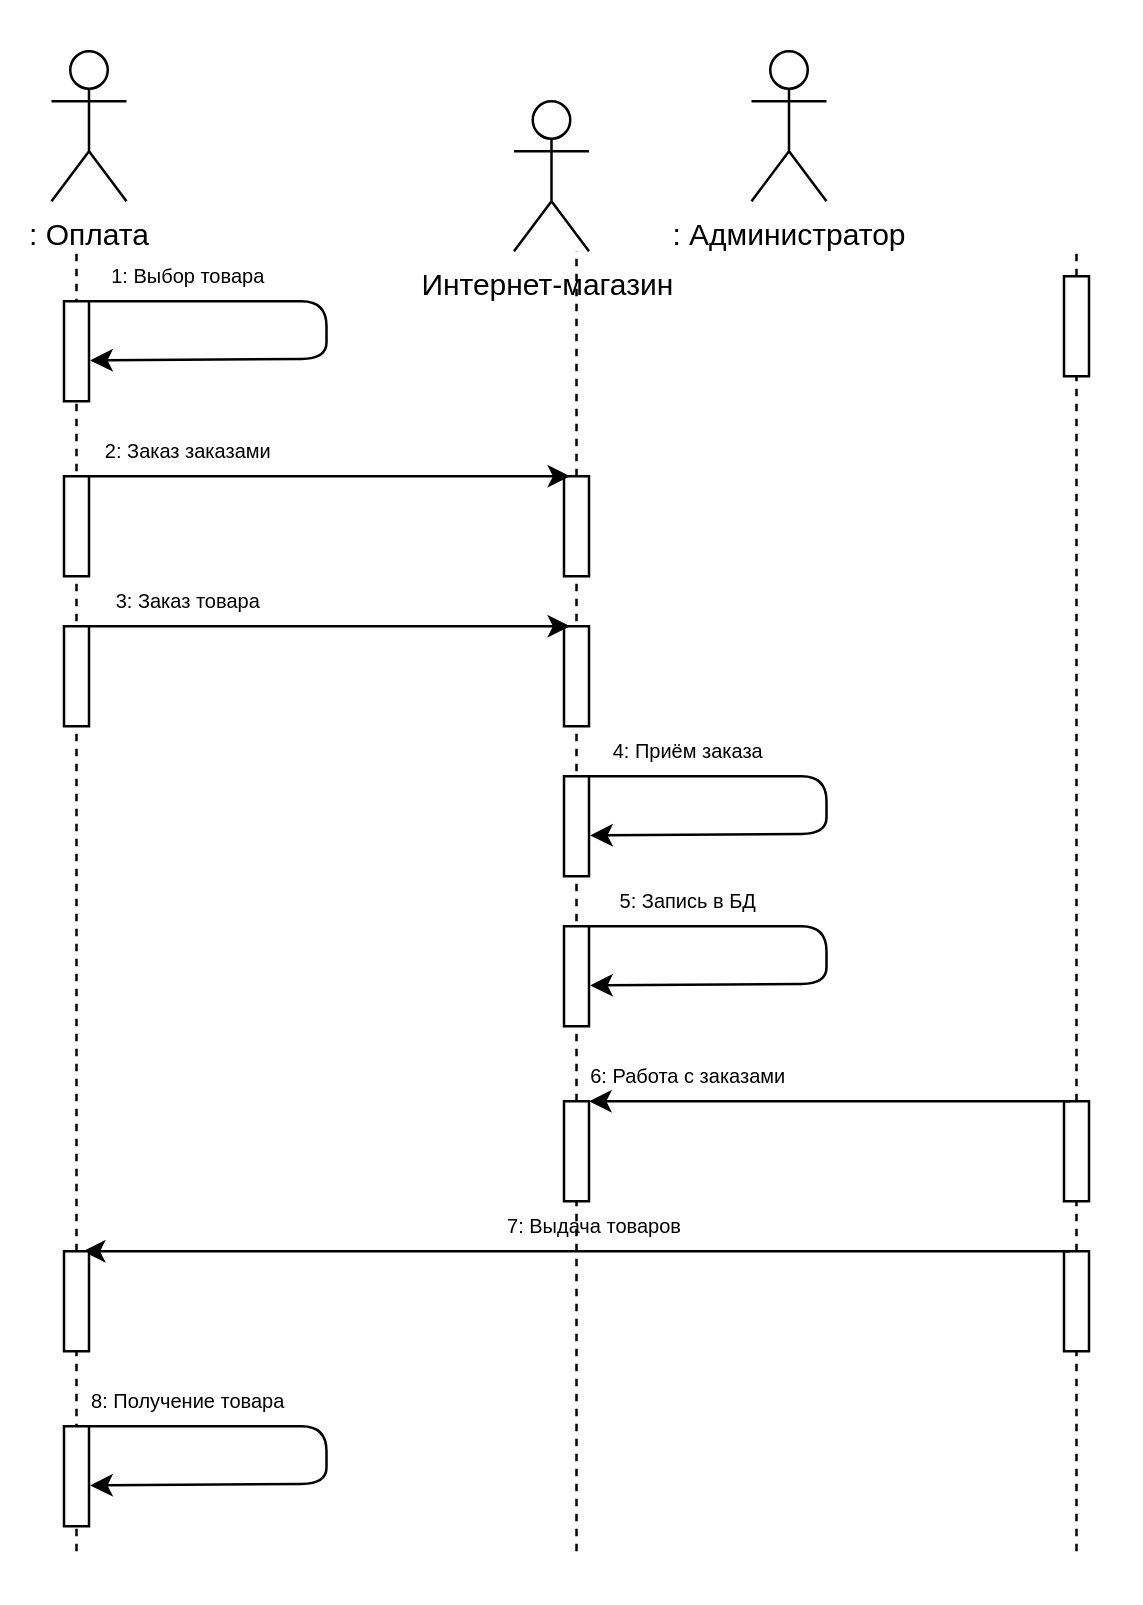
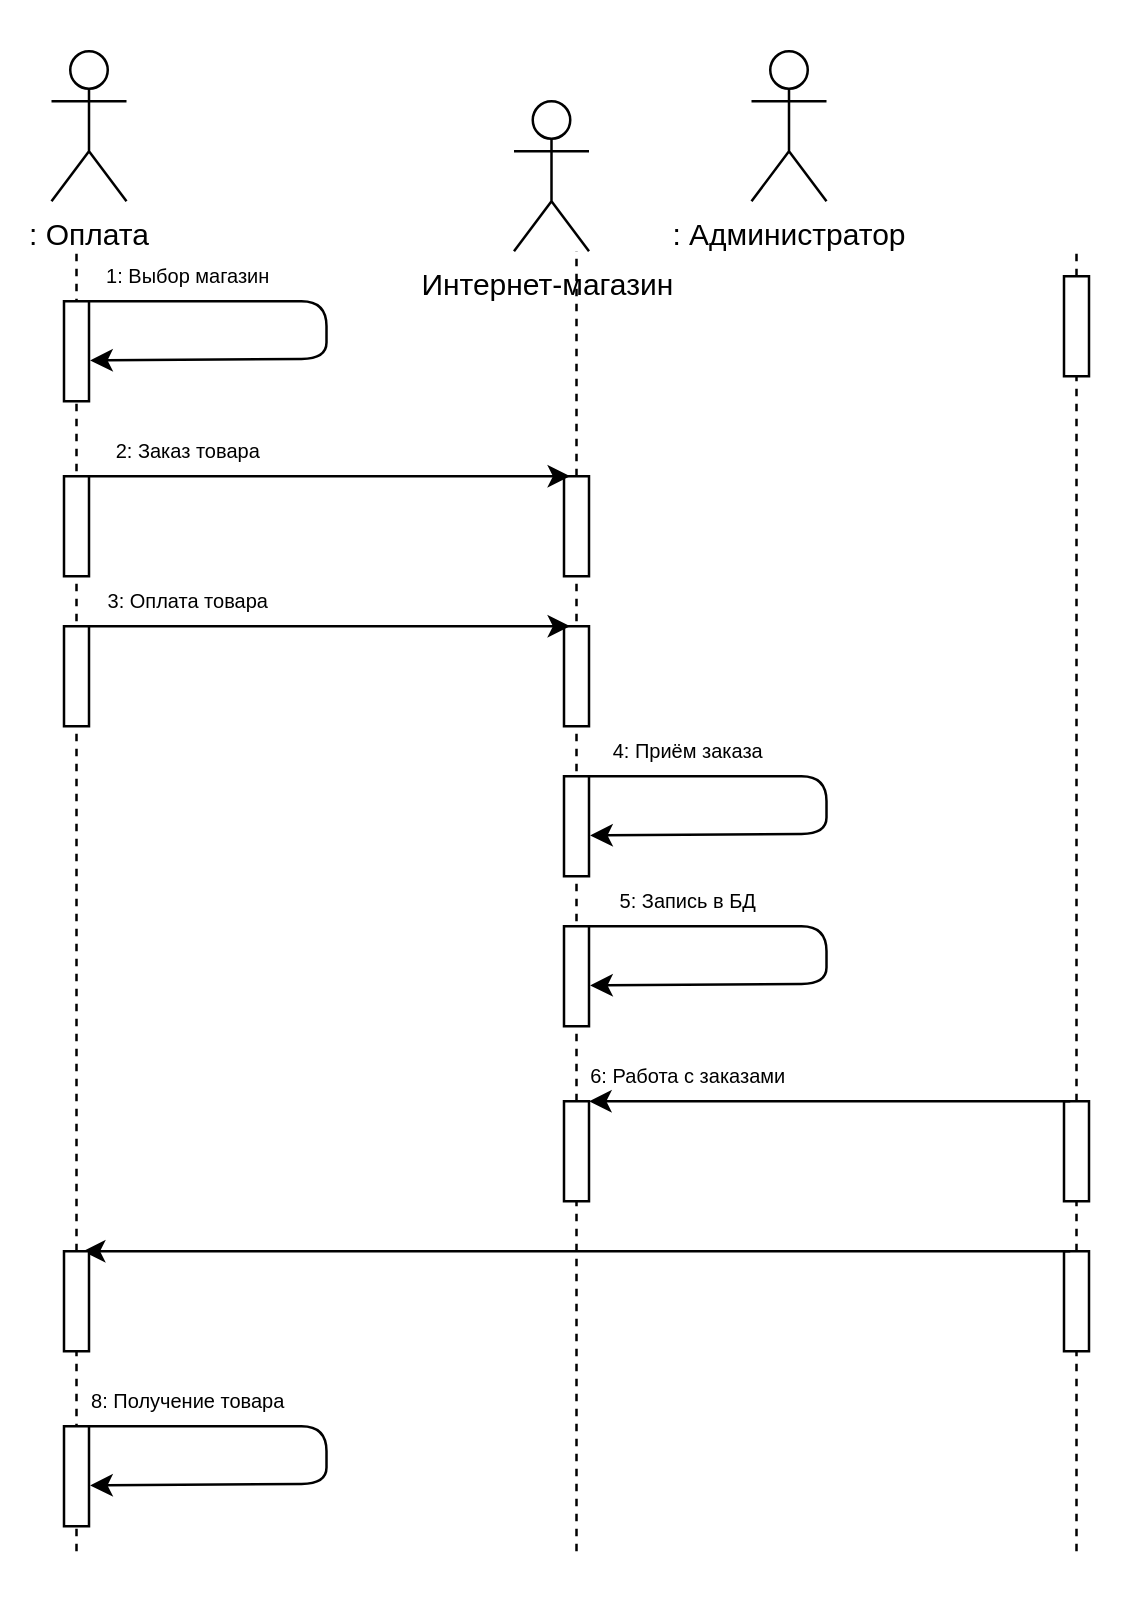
  <mxCell id="0" />
  <mxCell id="1" parent="0" />
  <mxCell id="2" value="" style="endArrow=none;dashed=1;html=1;" edge="1" parent="1" source="35"><mxGeometry width="50" height="50" relative="1" as="geometry"><mxPoint x="30" y="561" as="sourcePoint" /><mxPoint x="30" y="100" as="targetPoint" /></mxGeometry></mxCell>
  <mxCell id="3" value="Интернет-магазин&amp;nbsp;" style="shape=umlActor;verticalLabelPosition=bottom;labelBackgroundColor=#ffffff;verticalAlign=top;html=1;outlineConnect=0;" vertex="1" parent="1"><mxGeometry x="205" y="40" width="30" height="60" as="geometry" /></mxCell>
  <mxCell id="4" value=": Оплата" style="shape=umlActor;verticalLabelPosition=bottom;labelBackgroundColor=#ffffff;verticalAlign=top;html=1;outlineConnect=0;" vertex="1" parent="1"><mxGeometry x="20" y="20" width="30" height="60" as="geometry" /></mxCell>
  <mxCell id="5" value=": Администратор" style="shape=umlActor;verticalLabelPosition=bottom;labelBackgroundColor=#ffffff;verticalAlign=top;html=1;outlineConnect=0;" vertex="1" parent="1"><mxGeometry x="300" y="20" width="30" height="60" as="geometry" /></mxCell>
  <mxCell id="6" value="" style="rounded=0;whiteSpace=wrap;html=1;" vertex="1" parent="1"><mxGeometry x="25" y="120" width="10" height="40" as="geometry" /></mxCell>
- <mxCell id="7" value="1: Выбор товара" style="text;html=1;strokeColor=none;fillColor=none;align=center;verticalAlign=middle;whiteSpace=wrap;rounded=0;fontSize=8;" vertex="1" parent="1"><mxGeometry x="30" y="100" width="90" height="20" as="geometry" /></mxCell>
+ <mxCell id="7" value="1: Выбор магазин" style="text;html=1;strokeColor=none;fillColor=none;align=center;verticalAlign=middle;whiteSpace=wrap;rounded=0;fontSize=8;" vertex="1" parent="1"><mxGeometry x="30" y="100" width="90" height="20" as="geometry" /></mxCell>
  <mxCell id="8" value="" style="endArrow=classic;html=1;fontSize=8;entryX=1.046;entryY=0.592;entryDx=0;entryDy=0;entryPerimeter=0;" edge="1" parent="1" target="6"><mxGeometry width="50" height="50" relative="1" as="geometry"><mxPoint x="35" y="120" as="sourcePoint" /><mxPoint x="80" y="140" as="targetPoint" /><Array as="points"><mxPoint x="130" y="120" /><mxPoint x="130" y="143" /></Array></mxGeometry></mxCell>
  <mxCell id="9" value="" style="rounded=0;whiteSpace=wrap;html=1;" vertex="1" parent="1"><mxGeometry x="25" y="190" width="10" height="40" as="geometry" /></mxCell>
- <mxCell id="10" value="2: Заказ заказами" style="text;html=1;strokeColor=none;fillColor=none;align=center;verticalAlign=middle;whiteSpace=wrap;rounded=0;fontSize=8;" vertex="1" parent="1"><mxGeometry x="30" y="170" width="90" height="20" as="geometry" /></mxCell>
+ <mxCell id="10" value="2: Заказ товара" style="text;html=1;strokeColor=none;fillColor=none;align=center;verticalAlign=middle;whiteSpace=wrap;rounded=0;fontSize=8;" vertex="1" parent="1"><mxGeometry x="30" y="170" width="90" height="20" as="geometry" /></mxCell>
  <mxCell id="11" value="" style="endArrow=none;dashed=1;html=1;" edge="1" parent="1" source="12"><mxGeometry width="50" height="50" relative="1" as="geometry"><mxPoint x="230" y="449.857" as="sourcePoint" /><mxPoint x="230" y="99.857" as="targetPoint" /></mxGeometry></mxCell>
  <mxCell id="12" value="" style="rounded=0;whiteSpace=wrap;html=1;" vertex="1" parent="1"><mxGeometry x="225" y="190" width="10" height="40" as="geometry" /></mxCell>
  <mxCell id="13" value="" style="endArrow=none;dashed=1;html=1;" edge="1" parent="1" target="12"><mxGeometry width="50" height="50" relative="1" as="geometry"><mxPoint x="230" y="620" as="sourcePoint" /><mxPoint x="230" y="99.857" as="targetPoint" /></mxGeometry></mxCell>
  <mxCell id="14" value="" style="endArrow=classic;html=1;fontSize=8;entryX=0.25;entryY=0;entryDx=0;entryDy=0;" edge="1" parent="1" target="12"><mxGeometry width="50" height="50" relative="1" as="geometry"><mxPoint x="35" y="190" as="sourcePoint" /><mxPoint x="85" y="140" as="targetPoint" /></mxGeometry></mxCell>
  <mxCell id="15" value="" style="rounded=0;whiteSpace=wrap;html=1;" vertex="1" parent="1"><mxGeometry x="25" y="250" width="10" height="40" as="geometry" /></mxCell>
- <mxCell id="16" value="3: Заказ товара" style="text;html=1;strokeColor=none;fillColor=none;align=center;verticalAlign=middle;whiteSpace=wrap;rounded=0;fontSize=8;" vertex="1" parent="1"><mxGeometry x="30" y="230" width="90" height="20" as="geometry" /></mxCell>
+ <mxCell id="16" value="3: Оплата товара" style="text;html=1;strokeColor=none;fillColor=none;align=center;verticalAlign=middle;whiteSpace=wrap;rounded=0;fontSize=8;" vertex="1" parent="1"><mxGeometry x="30" y="230" width="90" height="20" as="geometry" /></mxCell>
  <mxCell id="17" value="" style="rounded=0;whiteSpace=wrap;html=1;" vertex="1" parent="1"><mxGeometry x="225" y="250" width="10" height="40" as="geometry" /></mxCell>
  <mxCell id="18" value="" style="endArrow=classic;html=1;fontSize=8;entryX=0.25;entryY=0;entryDx=0;entryDy=0;" edge="1" parent="1" target="17"><mxGeometry width="50" height="50" relative="1" as="geometry"><mxPoint x="35" y="250" as="sourcePoint" /><mxPoint x="85" y="200" as="targetPoint" /></mxGeometry></mxCell>
  <mxCell id="19" value="" style="rounded=0;whiteSpace=wrap;html=1;" vertex="1" parent="1"><mxGeometry x="225" y="310" width="10" height="40" as="geometry" /></mxCell>
  <mxCell id="20" value="4: Приём заказа" style="text;html=1;strokeColor=none;fillColor=none;align=center;verticalAlign=middle;whiteSpace=wrap;rounded=0;fontSize=8;" vertex="1" parent="1"><mxGeometry x="230" y="290" width="90" height="20" as="geometry" /></mxCell>
  <mxCell id="21" value="" style="endArrow=classic;html=1;fontSize=8;entryX=1.046;entryY=0.592;entryDx=0;entryDy=0;entryPerimeter=0;" edge="1" parent="1" target="19"><mxGeometry width="50" height="50" relative="1" as="geometry"><mxPoint x="235" y="310" as="sourcePoint" /><mxPoint x="280" y="330" as="targetPoint" /><Array as="points"><mxPoint x="330" y="310" /><mxPoint x="330" y="333" /></Array></mxGeometry></mxCell>
  <mxCell id="22" value="" style="rounded=0;whiteSpace=wrap;html=1;" vertex="1" parent="1"><mxGeometry x="225" y="370" width="10" height="40" as="geometry" /></mxCell>
  <mxCell id="23" value="5:&amp;nbsp;Запись в БД" style="text;html=1;strokeColor=none;fillColor=none;align=center;verticalAlign=middle;whiteSpace=wrap;rounded=0;fontSize=8;" vertex="1" parent="1"><mxGeometry x="230" y="350" width="90" height="20" as="geometry" /></mxCell>
  <mxCell id="24" value="" style="endArrow=classic;html=1;fontSize=8;entryX=1.046;entryY=0.592;entryDx=0;entryDy=0;entryPerimeter=0;" edge="1" parent="1" target="22"><mxGeometry width="50" height="50" relative="1" as="geometry"><mxPoint x="235" y="370" as="sourcePoint" /><mxPoint x="280" y="390" as="targetPoint" /><Array as="points"><mxPoint x="330" y="370" /><mxPoint x="330" y="393" /></Array></mxGeometry></mxCell>
  <mxCell id="25" value="" style="endArrow=none;dashed=1;html=1;" edge="1" parent="1" source="26"><mxGeometry width="50" height="50" relative="1" as="geometry"><mxPoint x="430" y="561" as="sourcePoint" /><mxPoint x="430" y="100" as="targetPoint" /></mxGeometry></mxCell>
  <mxCell id="26" value="" style="rounded=0;whiteSpace=wrap;html=1;" vertex="1" parent="1"><mxGeometry x="425" y="110" width="10" height="40" as="geometry" /></mxCell>
  <mxCell id="27" value="" style="endArrow=none;dashed=1;html=1;" edge="1" parent="1" target="26"><mxGeometry width="50" height="50" relative="1" as="geometry"><mxPoint x="430" y="620" as="sourcePoint" /><mxPoint x="430" y="100" as="targetPoint" /></mxGeometry></mxCell>
  <mxCell id="28" value="" style="rounded=0;whiteSpace=wrap;html=1;" vertex="1" parent="1"><mxGeometry x="225" y="440" width="10" height="40" as="geometry" /></mxCell>
  <mxCell id="29" value="6: Работа с заказами" style="text;html=1;strokeColor=none;fillColor=none;align=center;verticalAlign=middle;whiteSpace=wrap;rounded=0;fontSize=8;" vertex="1" parent="1"><mxGeometry x="230" y="420" width="90" height="20" as="geometry" /></mxCell>
  <mxCell id="30" value="" style="rounded=0;whiteSpace=wrap;html=1;" vertex="1" parent="1"><mxGeometry x="425" y="440" width="10" height="40" as="geometry" /></mxCell>
  <mxCell id="31" value="" style="endArrow=classic;html=1;fontSize=8;entryX=0.25;entryY=0;entryDx=0;entryDy=0;labelPosition=left;verticalLabelPosition=top;align=right;verticalAlign=bottom;exitX=0.25;exitY=0;exitDx=0;exitDy=0;" edge="1" parent="1" source="30"><mxGeometry width="50" height="50" relative="1" as="geometry"><mxPoint x="285" y="390" as="sourcePoint" /><mxPoint x="235" y="440" as="targetPoint" /></mxGeometry></mxCell>
- <mxCell id="32" value="7:&amp;nbsp;Выдача товаров" style="text;html=1;strokeColor=none;fillColor=none;align=center;verticalAlign=middle;whiteSpace=wrap;rounded=0;fontSize=8;" vertex="1" parent="1"><mxGeometry x="185" y="480" width="105" height="20" as="geometry" /></mxCell>
  <mxCell id="33" value="" style="rounded=0;whiteSpace=wrap;html=1;" vertex="1" parent="1"><mxGeometry x="425" y="500" width="10" height="40" as="geometry" /></mxCell>
  <mxCell id="34" value="" style="endArrow=classic;html=1;fontSize=8;entryX=0.75;entryY=0;entryDx=0;entryDy=0;labelPosition=left;verticalLabelPosition=top;align=right;verticalAlign=bottom;exitX=0.25;exitY=0;exitDx=0;exitDy=0;" edge="1" parent="1" source="33" target="35"><mxGeometry width="50" height="50" relative="1" as="geometry"><mxPoint x="285" y="450" as="sourcePoint" /><mxPoint x="235" y="500" as="targetPoint" /></mxGeometry></mxCell>
  <mxCell id="35" value="" style="rounded=0;whiteSpace=wrap;html=1;" vertex="1" parent="1"><mxGeometry x="25" y="500" width="10" height="40" as="geometry" /></mxCell>
  <mxCell id="36" value="" style="endArrow=none;dashed=1;html=1;" edge="1" parent="1" target="35"><mxGeometry width="50" height="50" relative="1" as="geometry"><mxPoint x="30" y="620" as="sourcePoint" /><mxPoint x="30" y="100" as="targetPoint" /></mxGeometry></mxCell>
  <mxCell id="37" value="" style="rounded=0;whiteSpace=wrap;html=1;" vertex="1" parent="1"><mxGeometry x="25" y="570" width="10" height="40" as="geometry" /></mxCell>
  <mxCell id="38" value="" style="endArrow=classic;html=1;fontSize=8;entryX=1.046;entryY=0.592;entryDx=0;entryDy=0;entryPerimeter=0;" edge="1" parent="1" target="37"><mxGeometry width="50" height="50" relative="1" as="geometry"><mxPoint x="35" y="570" as="sourcePoint" /><mxPoint x="80" y="590" as="targetPoint" /><Array as="points"><mxPoint x="130" y="570" /><mxPoint x="130" y="593" /></Array></mxGeometry></mxCell>
  <mxCell id="39" value="8: Получение товара" style="text;html=1;strokeColor=none;fillColor=none;align=center;verticalAlign=middle;whiteSpace=wrap;rounded=0;fontSize=8;" vertex="1" parent="1"><mxGeometry x="30" y="550" width="90" height="20" as="geometry" /></mxCell>
